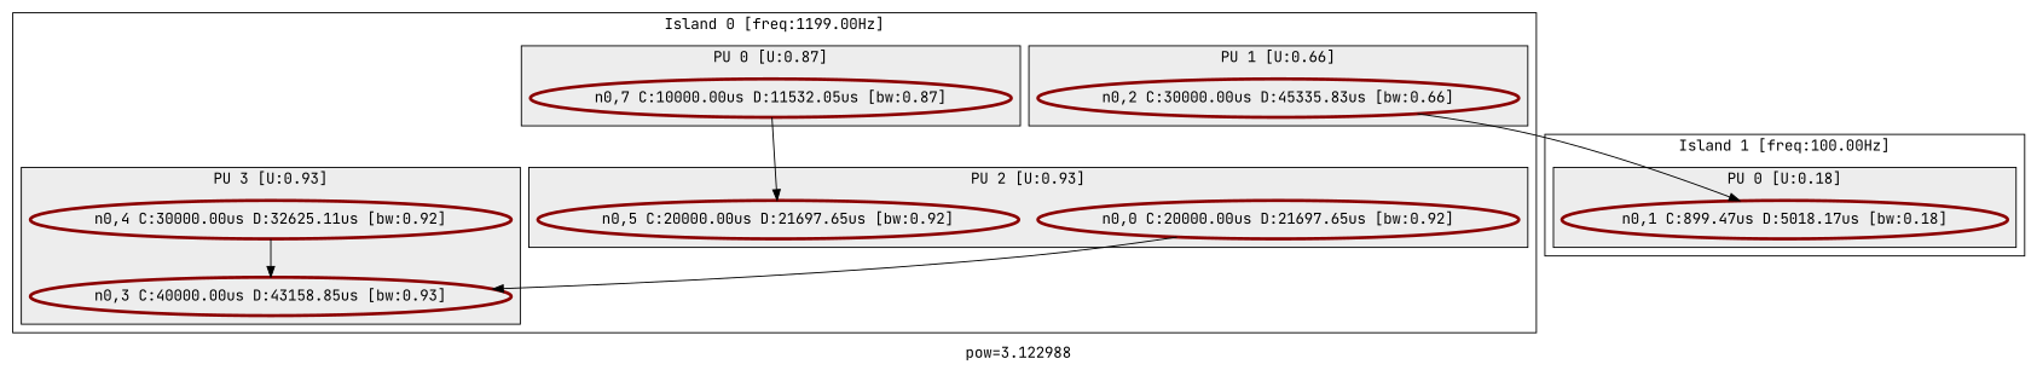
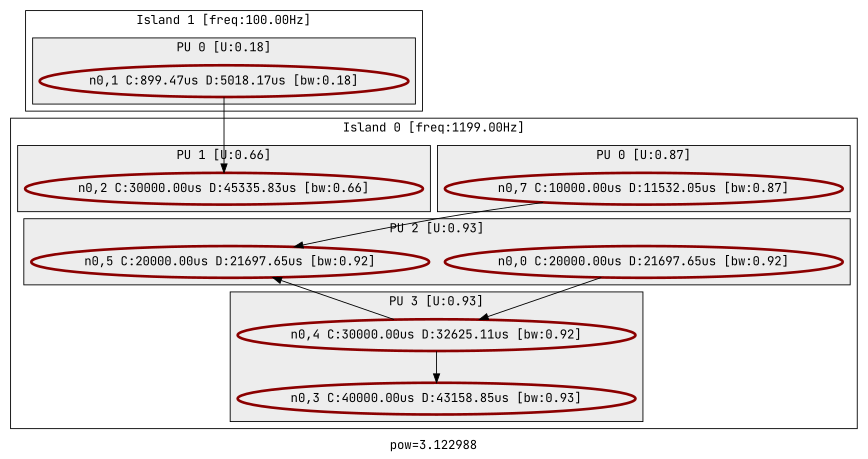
  digraph {
    fontname="JetBrains Mono"
    label="pow=3.122988"
    rankdir=TB
    node [color=darkred fontname="JetBrains Mono" penwidth=3]
    edge [fontname="JetBrains Mono"]
    n1 [label="n0,7 C:10000.00us D:11532.05us [bw:0.87]"]
    n2 [label="n0,2 C:30000.00us D:45335.83us [bw:0.66]"]
    n3 [label="n0,0 C:20000.00us D:21697.65us [bw:0.92]"]
    n4 [label="n0,5 C:20000.00us D:21697.65us [bw:0.92]"]
    n5 [label="n0,3 C:40000.00us D:43158.85us [bw:0.93]"]
    n6 [label="n0,4 C:30000.00us D:32625.11us [bw:0.92]"]
    n7 [label="n0,1 C:899.47us D:5018.17us [bw:0.18]"]
    subgraph cluster_1 {
      label="Island 0 [freq:1199.00Hz]"
      subgraph cluster_2 {
        bgcolor=gray93
        label="PU 0 [U:0.87]"
        n1
      }
      subgraph cluster_3 {
        bgcolor=gray93
        label="PU 1 [U:0.66]"
        n2
      }
      subgraph cluster_4 {
        bgcolor=gray93
        label="PU 2 [U:0.93]"
        n3
        n4
      }
      subgraph cluster_5 {
        bgcolor=gray93
        label="PU 3 [U:0.93]"
        n5
        n6
      }
    }
    subgraph cluster_6 {
      label="Island 1 [freq:100.00Hz]"
      subgraph cluster_7 {
        bgcolor=gray93
        label="PU 0 [U:0.18]"
        n7
      }
    }
    n1 -> n4
-   n3 -> n5
+   n3 -> n6
+   n6 -> n4
    n6 -> n5
-   n2 -> n7
+   n7 -> n2
  }
